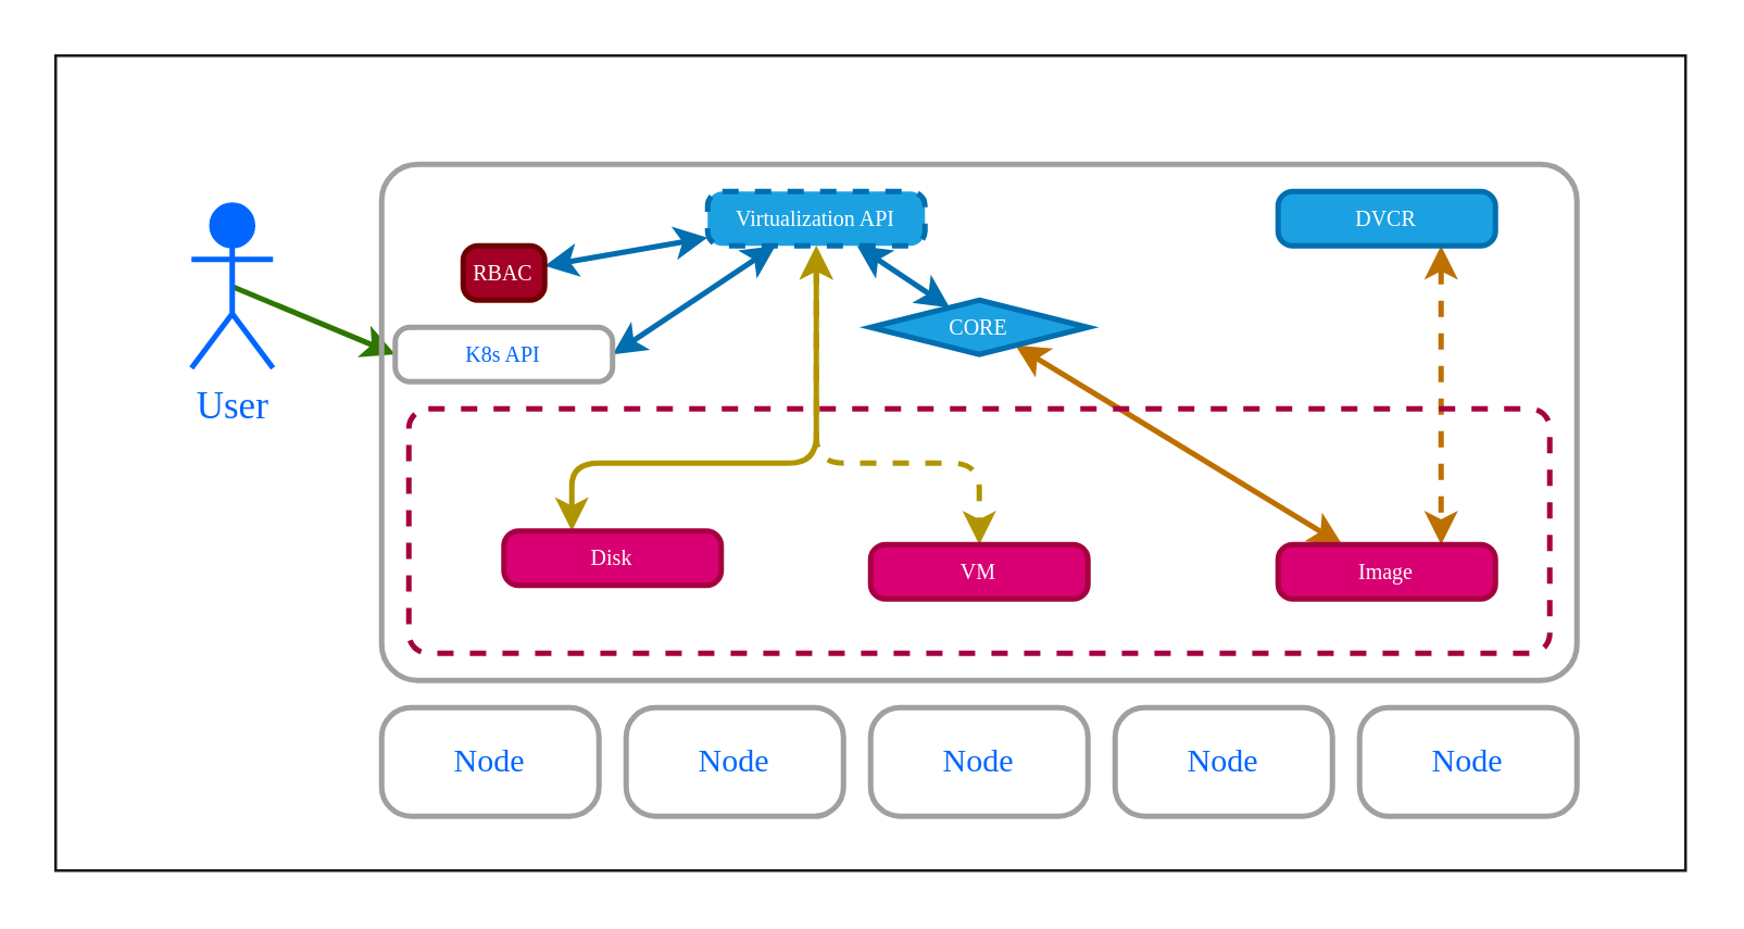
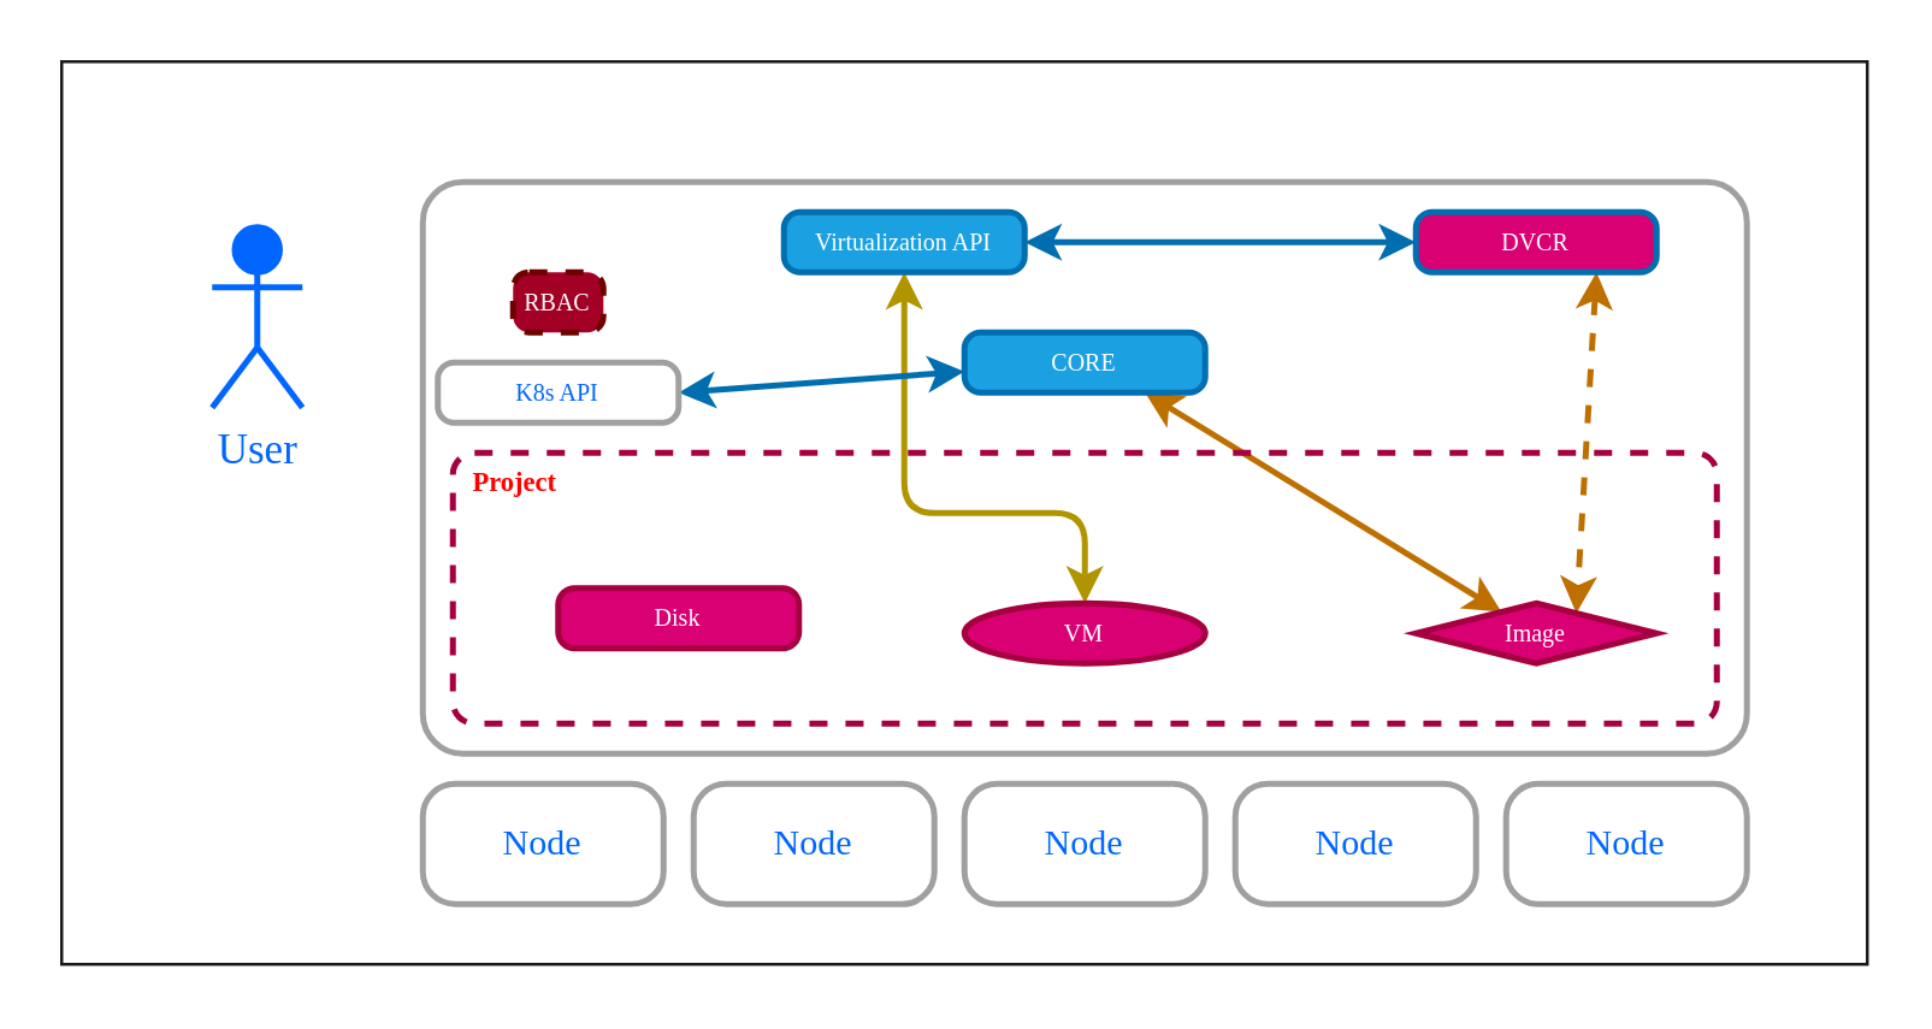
  <mxCell id="0" />
  <mxCell id="1" parent="0" />
  <mxCell id="2" value="" style="rounded=0;whiteSpace=wrap;html=1;fontFamily=JetBrains Mono;fontSource=https%3A%2F%2Ffonts.googleapis.com%2Fcss%3Ffamily%3DJetBrains%2BMono;fontSize=14;fillColor=#FFFFFF;opacity=90;" parent="1" vertex="1"><mxGeometry x="20" y="20" width="600" height="300" as="geometry" /></mxCell>
  <mxCell id="3" value="Node" style="rounded=1;whiteSpace=wrap;html=1;fillColor=none;fontColor=#0066ff;strokeColor=#A0A0A0;arcSize=27;strokeWidth=2;fontFamily=JetBrains Mono;fontSource=https%3A%2F%2Ffonts.googleapis.com%2Fcss%3Ffamily%3DJetBrains%2BMono;gradientColor=none;fillStyle=hatch;" parent="1" vertex="1"><mxGeometry x="140" y="260" width="80" height="40" as="geometry" /></mxCell>
- <mxCell id="4" style="edgeStyle=none;html=1;exitX=0.5;exitY=0.5;exitDx=0;exitDy=0;exitPerimeter=0;fontFamily=JetBrains Mono;fontSource=https%3A%2F%2Ffonts.googleapis.com%2Fcss%3Ffamily%3DJetBrains%2BMono;fontSize=14;fontColor=#0066FF;strokeWidth=2;fillColor=#60a917;strokeColor=#2D7600;entryX=0;entryY=0.5;entryDx=0;entryDy=0;" parent="1" source="5" target="21" edge="1"><mxGeometry relative="1" as="geometry" /></mxCell>
  <mxCell id="5" value="&lt;font color=&quot;#0066ff&quot; style=&quot;font-size: 14px;&quot;&gt;User&lt;/font&gt;" style="shape=umlActor;verticalLabelPosition=bottom;verticalAlign=top;html=1;outlineConnect=0;fillColor=#0066FF;fontColor=#ffffff;strokeColor=#0066FF;strokeWidth=2;fontFamily=JetBrains Mono;fontSource=https%3A%2F%2Ffonts.googleapis.com%2Fcss%3Ffamily%3DJetBrains%2BMono;fontStyle=0;fontSize=14;" parent="1" vertex="1"><mxGeometry x="70" y="75" width="30" height="60" as="geometry" /></mxCell>
  <mxCell id="6" value="Node" style="rounded=1;whiteSpace=wrap;html=1;fillColor=none;fontColor=#0066ff;strokeColor=#A0A0A0;arcSize=27;strokeWidth=2;fontFamily=JetBrains Mono;fontSource=https%3A%2F%2Ffonts.googleapis.com%2Fcss%3Ffamily%3DJetBrains%2BMono;gradientColor=none;fillStyle=hatch;" parent="1" vertex="1"><mxGeometry x="230" y="260" width="80" height="40" as="geometry" /></mxCell>
  <mxCell id="7" value="Node" style="rounded=1;whiteSpace=wrap;html=1;fillColor=none;fontColor=#0066ff;strokeColor=#A0A0A0;arcSize=27;strokeWidth=2;fontFamily=JetBrains Mono;fontSource=https%3A%2F%2Ffonts.googleapis.com%2Fcss%3Ffamily%3DJetBrains%2BMono;gradientColor=none;fillStyle=hatch;" parent="1" vertex="1"><mxGeometry x="320" y="260" width="80" height="40" as="geometry" /></mxCell>
  <mxCell id="8" value="Node" style="rounded=1;whiteSpace=wrap;html=1;fillColor=none;fontColor=#0066ff;strokeColor=#A0A0A0;arcSize=27;strokeWidth=2;fontFamily=JetBrains Mono;fontSource=https%3A%2F%2Ffonts.googleapis.com%2Fcss%3Ffamily%3DJetBrains%2BMono;gradientColor=none;fillStyle=hatch;" parent="1" vertex="1"><mxGeometry x="410" y="260" width="80" height="40" as="geometry" /></mxCell>
  <mxCell id="9" value="Node" style="rounded=1;whiteSpace=wrap;html=1;fillColor=none;fontColor=#0066ff;strokeColor=#A0A0A0;arcSize=27;strokeWidth=2;fontFamily=JetBrains Mono;fontSource=https%3A%2F%2Ffonts.googleapis.com%2Fcss%3Ffamily%3DJetBrains%2BMono;gradientColor=none;fillStyle=hatch;" parent="1" vertex="1"><mxGeometry x="500" y="260" width="80" height="40" as="geometry" /></mxCell>
  <mxCell id="10" value="" style="rounded=1;whiteSpace=wrap;html=1;fillColor=none;fontColor=#0066ff;strokeColor=#A0A0A0;arcSize=7;strokeWidth=2;fontFamily=JetBrains Mono;fontSource=https%3A%2F%2Ffonts.googleapis.com%2Fcss%3Ffamily%3DJetBrains%2BMono;gradientColor=none;fillStyle=hatch;" parent="1" vertex="1"><mxGeometry x="140" y="60" width="440" height="190" as="geometry" /></mxCell>
- <mxCell id="11" style="html=1;fontSize=8;startArrow=classic;startFill=1;fillColor=#1ba1e2;strokeColor=#006EAF;strokeWidth=2;" parent="1" source="15" target="17" edge="1"><mxGeometry relative="1" as="geometry" /></mxCell>
- <mxCell id="12" style="edgeStyle=none;html=1;fontSize=8;startArrow=classic;startFill=1;fillColor=#1ba1e2;strokeColor=#006EAF;strokeWidth=2;" parent="1" source="15" target="22" edge="1"><mxGeometry relative="1" as="geometry" /></mxCell>
- <mxCell id="13" style="edgeStyle=orthogonalEdgeStyle;html=1;strokeWidth=2;fontSize=9;startArrow=classic;startFill=1;fillColor=#e3c800;strokeColor=#B09500;exitX=0.5;exitY=1;exitDx=0;exitDy=0;dashed=1;" parent="1" source="15" target="25" edge="1"><mxGeometry relative="1" as="geometry"><Array as="points"><mxPoint x="300" y="170" /><mxPoint x="360" y="170" /></Array></mxGeometry></mxCell>
- <mxCell id="14" style="edgeStyle=orthogonalEdgeStyle;html=1;strokeWidth=2;fontSize=9;startArrow=classic;startFill=1;fillColor=#e3c800;strokeColor=#B09500;exitX=0.5;exitY=1;exitDx=0;exitDy=0;" parent="1" source="15" target="27" edge="1"><mxGeometry relative="1" as="geometry"><Array as="points"><mxPoint x="300" y="170" /><mxPoint x="210" y="170" /></Array></mxGeometry></mxCell>
- <mxCell id="15" value="Virtualization API" style="rounded=1;whiteSpace=wrap;html=1;fillColor=#1ba1e2;fontColor=#ffffff;strokeColor=#006EAF;arcSize=27;strokeWidth=2;fontFamily=JetBrains Mono;fontSource=https%3A%2F%2Ffonts.googleapis.com%2Fcss%3Ffamily%3DJetBrains%2BMono;fillStyle=auto;fontSize=8;dashed=1;" parent="1" vertex="1"><mxGeometry x="260" y="70" width="80" height="20" as="geometry" /></mxCell>
+ <mxCell id="12" style="edgeStyle=none;html=1;fontSize=8;startArrow=classic;startFill=1;fillColor=#1ba1e2;strokeColor=#006EAF;strokeWidth=2;" parent="1" source="15" target="19" edge="1"><mxGeometry relative="1" as="geometry" /></mxCell>
+ <mxCell id="13" style="edgeStyle=orthogonalEdgeStyle;html=1;strokeWidth=2;fontSize=9;startArrow=classic;startFill=1;fillColor=#e3c800;strokeColor=#B09500;exitX=0.5;exitY=1;exitDx=0;exitDy=0;" parent="1" source="15" target="25" edge="1"><mxGeometry relative="1" as="geometry"><Array as="points"><mxPoint x="300" y="170" /><mxPoint x="360" y="170" /></Array></mxGeometry></mxCell>
+ <mxCell id="15" value="Virtualization API" style="rounded=1;whiteSpace=wrap;html=1;fillColor=#1ba1e2;fontColor=#ffffff;strokeColor=#006EAF;arcSize=27;strokeWidth=2;fontFamily=JetBrains Mono;fontSource=https%3A%2F%2Ffonts.googleapis.com%2Fcss%3Ffamily%3DJetBrains%2BMono;fillStyle=auto;fontSize=8;" parent="1" vertex="1"><mxGeometry x="260" y="70" width="80" height="20" as="geometry" /></mxCell>
  <mxCell id="16" style="edgeStyle=none;html=1;strokeWidth=2;fontSize=9;startArrow=classic;startFill=1;fillColor=#f0a30a;strokeColor=#BD7000;exitX=0.75;exitY=1;exitDx=0;exitDy=0;" parent="1" source="17" target="26" edge="1"><mxGeometry relative="1" as="geometry" /></mxCell>
- <mxCell id="17" value="CORE" style="rhombus;whiteSpace=wrap;html=1;fillColor=#1ba1e2;fontColor=#ffffff;strokeColor=#006EAF;arcSize=27;strokeWidth=2;fontFamily=JetBrains Mono;fontSource=https%3A%2F%2Ffonts.googleapis.com%2Fcss%3Ffamily%3DJetBrains%2BMono;fillStyle=auto;fontSize=8;" parent="1" vertex="1"><mxGeometry x="320" y="110" width="80" height="20" as="geometry" /></mxCell>
+ <mxCell id="17" value="CORE" style="rounded=1;whiteSpace=wrap;html=1;fillColor=#1ba1e2;fontColor=#ffffff;strokeColor=#006EAF;arcSize=27;strokeWidth=2;fontFamily=JetBrains Mono;fontSource=https%3A%2F%2Ffonts.googleapis.com%2Fcss%3Ffamily%3DJetBrains%2BMono;fillStyle=auto;fontSize=8;" parent="1" vertex="1"><mxGeometry x="320" y="110" width="80" height="20" as="geometry" /></mxCell>
  <mxCell id="18" style="edgeStyle=none;html=1;strokeWidth=2;fontSize=9;startArrow=classic;startFill=1;fillColor=#f0a30a;strokeColor=#BD7000;exitX=0.75;exitY=1;exitDx=0;exitDy=0;entryX=0.75;entryY=0;entryDx=0;entryDy=0;dashed=1;" parent="1" source="19" target="26" edge="1"><mxGeometry relative="1" as="geometry" /></mxCell>
- <mxCell id="19" value="DVCR" style="rounded=1;whiteSpace=wrap;html=1;fillColor=#1ba1e2;fontColor=#ffffff;strokeColor=#006EAF;arcSize=27;strokeWidth=2;fontFamily=JetBrains Mono;fontSource=https%3A%2F%2Ffonts.googleapis.com%2Fcss%3Ffamily%3DJetBrains%2BMono;fillStyle=auto;fontSize=8;" parent="1" vertex="1"><mxGeometry x="470" y="70" width="80" height="20" as="geometry" /></mxCell>
- <mxCell id="20" style="edgeStyle=none;html=1;exitX=1;exitY=0.5;exitDx=0;exitDy=0;fontSize=8;startArrow=classic;startFill=1;fillColor=#1ba1e2;strokeColor=#006EAF;strokeWidth=2;" parent="1" source="21" target="15" edge="1"><mxGeometry relative="1" as="geometry" /></mxCell>
+ <mxCell id="19" value="DVCR" style="rounded=1;whiteSpace=wrap;html=1;fillColor=#d80073;fontColor=#ffffff;strokeColor=#006EAF;arcSize=27;strokeWidth=2;fontFamily=JetBrains Mono;fontSource=https%3A%2F%2Ffonts.googleapis.com%2Fcss%3Ffamily%3DJetBrains%2BMono;fillStyle=auto;fontSize=8;" parent="1" vertex="1"><mxGeometry x="470" y="70" width="80" height="20" as="geometry" /></mxCell>
+ <mxCell id="20" style="edgeStyle=none;html=1;exitX=1;exitY=0.5;exitDx=0;exitDy=0;fontSize=8;startArrow=classic;startFill=1;fillColor=#1ba1e2;strokeColor=#006EAF;strokeWidth=2;" parent="1" source="21" target="17" edge="1"><mxGeometry relative="1" as="geometry" /></mxCell>
  <mxCell id="21" value="K8s API" style="rounded=1;whiteSpace=wrap;html=1;fillColor=none;fontColor=#0066ff;strokeColor=#A0A0A0;arcSize=27;strokeWidth=2;fontFamily=JetBrains Mono;fontSource=https%3A%2F%2Ffonts.googleapis.com%2Fcss%3Ffamily%3DJetBrains%2BMono;gradientColor=none;fillStyle=hatch;fontSize=8;" parent="1" vertex="1"><mxGeometry x="145" y="120" width="80" height="20" as="geometry" /></mxCell>
- <mxCell id="22" value="RBAC" style="rounded=1;whiteSpace=wrap;html=1;fillColor=#a20025;fontColor=#ffffff;strokeColor=#6F0000;arcSize=27;strokeWidth=2;fontFamily=JetBrains Mono;fontSource=https%3A%2F%2Ffonts.googleapis.com%2Fcss%3Ffamily%3DJetBrains%2BMono;fillStyle=auto;fontSize=8;" parent="1" vertex="1"><mxGeometry x="170" y="90" width="30" height="20" as="geometry" /></mxCell>
+ <mxCell id="22" value="RBAC" style="rounded=1;whiteSpace=wrap;html=1;fillColor=#a20025;fontColor=#ffffff;strokeColor=#6F0000;arcSize=27;strokeWidth=2;fontFamily=JetBrains Mono;fontSource=https%3A%2F%2Ffonts.googleapis.com%2Fcss%3Ffamily%3DJetBrains%2BMono;fillStyle=auto;fontSize=8;dashed=1;" parent="1" vertex="1"><mxGeometry x="170" y="90" width="30" height="20" as="geometry" /></mxCell>
  <mxCell id="23" value="" style="rounded=1;whiteSpace=wrap;html=1;fillColor=none;fontColor=#0066ff;strokeColor=#A50040;arcSize=8;strokeWidth=2;fontFamily=JetBrains Mono;fontSource=https%3A%2F%2Ffonts.googleapis.com%2Fcss%3Ffamily%3DJetBrains%2BMono;gradientColor=none;fillStyle=hatch;fontSize=8;dashed=1;" parent="1" vertex="1"><mxGeometry x="150" y="150" width="420" height="90" as="geometry" /></mxCell>
- <mxCell id="25" value="VM" style="rounded=1;whiteSpace=wrap;html=1;fillColor=#d80073;fontColor=#ffffff;strokeColor=#A50040;arcSize=27;strokeWidth=2;fontFamily=JetBrains Mono;fontSource=https%3A%2F%2Ffonts.googleapis.com%2Fcss%3Ffamily%3DJetBrains%2BMono;fillStyle=auto;fontSize=8;" parent="1" vertex="1"><mxGeometry x="320" y="200" width="80" height="20" as="geometry" /></mxCell>
- <mxCell id="26" value="Image" style="rounded=1;whiteSpace=wrap;html=1;fillColor=#d80073;fontColor=#ffffff;strokeColor=#A50040;arcSize=27;strokeWidth=2;fontFamily=JetBrains Mono;fontSource=https%3A%2F%2Ffonts.googleapis.com%2Fcss%3Ffamily%3DJetBrains%2BMono;fillStyle=auto;fontSize=8;" parent="1" vertex="1"><mxGeometry x="470" y="200" width="80" height="20" as="geometry" /></mxCell>
+ <mxCell id="24" value="&lt;font color=&quot;#ff0000&quot;&gt;Project&lt;/font&gt;" style="text;html=1;strokeColor=none;fillColor=none;align=left;verticalAlign=middle;whiteSpace=wrap;rounded=0;fontColor=#0066ff;strokeWidth=2;fontFamily=JetBrains Mono;fontSource=https%3A%2F%2Ffonts.googleapis.com%2Fcss%3Ffamily%3DJetBrains%2BMono;fontSize=9;fontStyle=1" parent="1" vertex="1"><mxGeometry x="155" y="150" width="60" height="20" as="geometry" /></mxCell>
+ <mxCell id="25" value="VM" style="ellipse;whiteSpace=wrap;html=1;fillColor=#d80073;fontColor=#ffffff;strokeColor=#A50040;arcSize=27;strokeWidth=2;fontFamily=JetBrains Mono;fontSource=https%3A%2F%2Ffonts.googleapis.com%2Fcss%3Ffamily%3DJetBrains%2BMono;fillStyle=auto;fontSize=8;" parent="1" vertex="1"><mxGeometry x="320" y="200" width="80" height="20" as="geometry" /></mxCell>
+ <mxCell id="26" value="Image" style="rhombus;whiteSpace=wrap;html=1;fillColor=#d80073;fontColor=#ffffff;strokeColor=#A50040;arcSize=27;strokeWidth=2;fontFamily=JetBrains Mono;fontSource=https%3A%2F%2Ffonts.googleapis.com%2Fcss%3Ffamily%3DJetBrains%2BMono;fillStyle=auto;fontSize=8;" parent="1" vertex="1"><mxGeometry x="470" y="200" width="80" height="20" as="geometry" /></mxCell>
  <mxCell id="27" value="Disk" style="rounded=1;whiteSpace=wrap;html=1;fillColor=#d80073;fontColor=#ffffff;strokeColor=#A50040;arcSize=27;strokeWidth=2;fontFamily=JetBrains Mono;fontSource=https%3A%2F%2Ffonts.googleapis.com%2Fcss%3Ffamily%3DJetBrains%2BMono;fillStyle=auto;fontSize=8;" parent="1" vertex="1"><mxGeometry x="185" y="195" width="80" height="20" as="geometry" /></mxCell>
